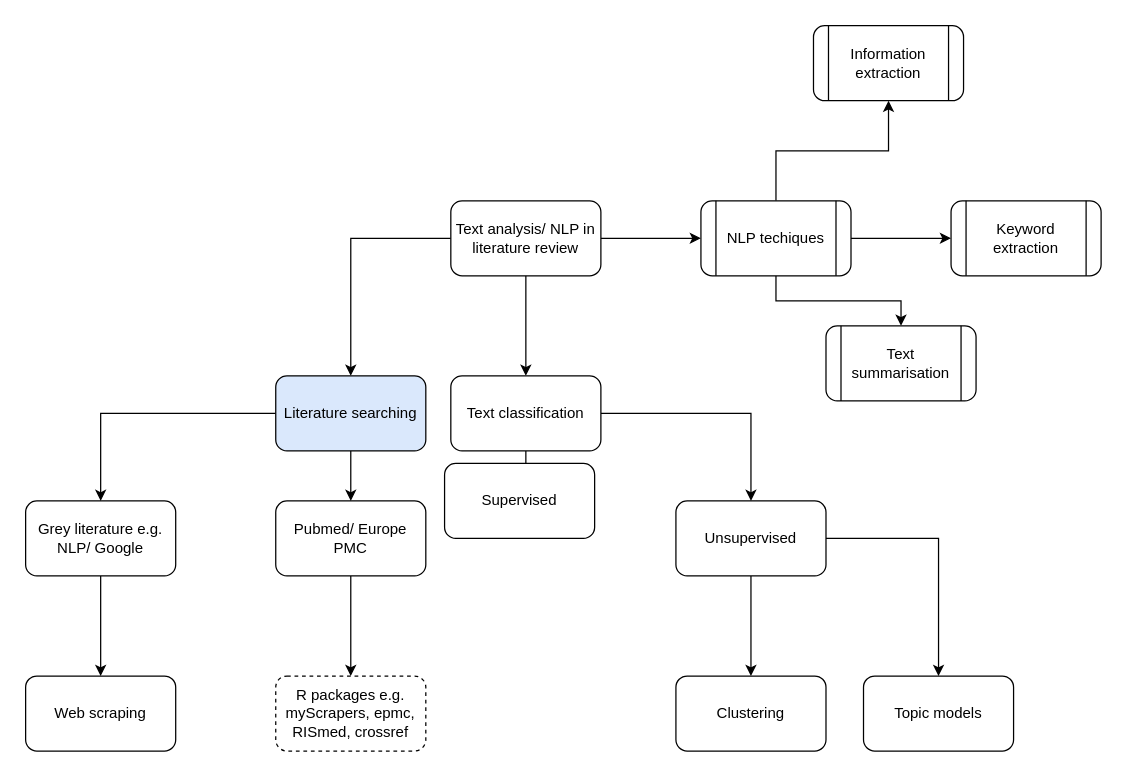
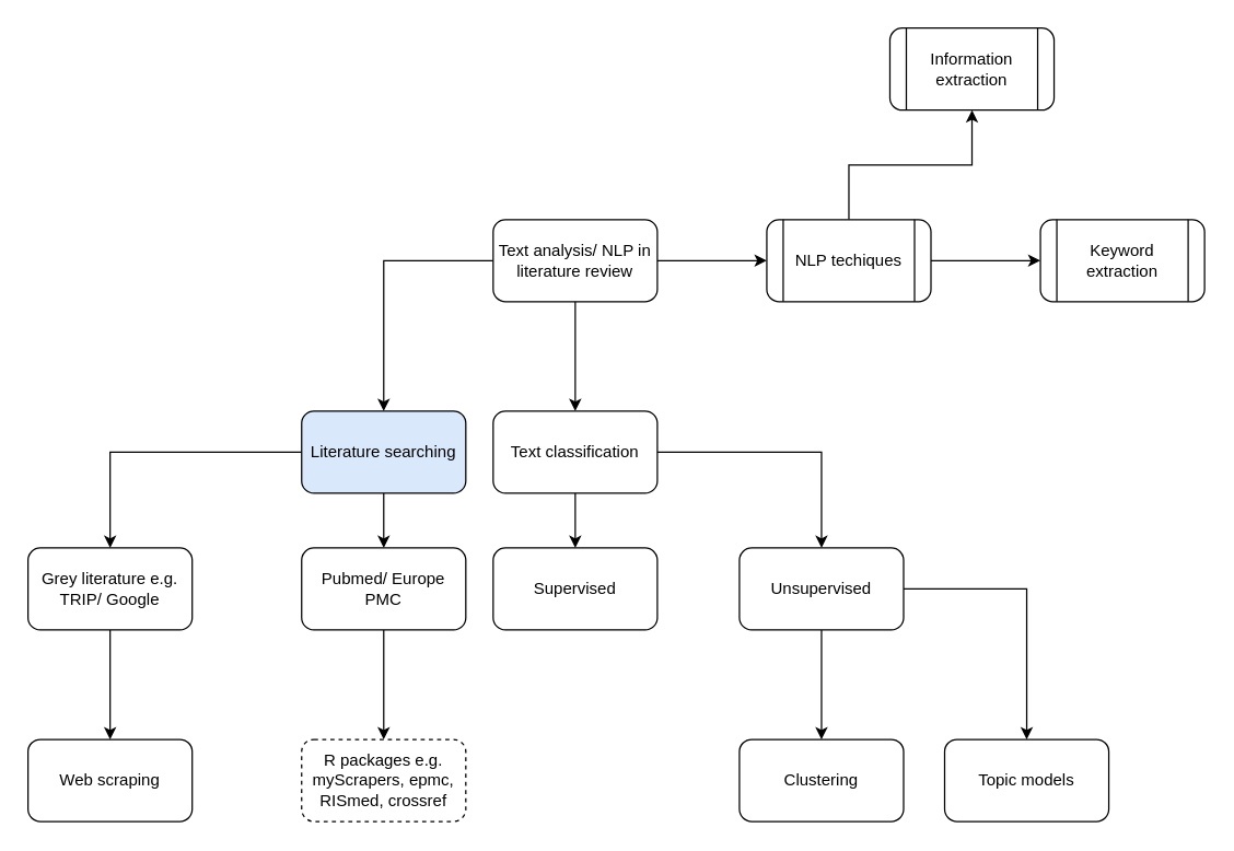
  <mxCell id="0" style=";html=1;" />
  <mxCell id="1" style=";html=1;" parent="0" />
  <mxCell id="2" value="" style="edgeStyle=orthogonalEdgeStyle;rounded=0;orthogonalLoop=1;jettySize=auto;html=1;" edge="1" parent="1" source="5" target="8"><mxGeometry relative="1" as="geometry" /></mxCell>
  <mxCell id="3" value="" style="edgeStyle=orthogonalEdgeStyle;rounded=0;orthogonalLoop=1;jettySize=auto;html=1;" edge="1" parent="1" source="5" target="17"><mxGeometry relative="1" as="geometry" /></mxCell>
  <mxCell id="4" value="" style="edgeStyle=orthogonalEdgeStyle;rounded=0;orthogonalLoop=1;jettySize=auto;html=1;" edge="1" parent="1" source="5" target="27"><mxGeometry relative="1" as="geometry" /></mxCell>
  <mxCell id="5" value="Text analysis/ NLP in literature review" style="rounded=1;whiteSpace=wrap;html=1;" vertex="1" parent="1"><mxGeometry x="360" y="160" width="120" height="60" as="geometry" /></mxCell>
  <mxCell id="6" value="" style="edgeStyle=orthogonalEdgeStyle;rounded=0;orthogonalLoop=1;jettySize=auto;html=1;" edge="1" parent="1" source="8" target="10"><mxGeometry relative="1" as="geometry" /></mxCell>
  <mxCell id="7" value="" style="edgeStyle=orthogonalEdgeStyle;rounded=0;orthogonalLoop=1;jettySize=auto;html=1;" edge="1" parent="1" source="8" target="12"><mxGeometry relative="1" as="geometry" /></mxCell>
  <mxCell id="8" value="Literature searching" style="rounded=1;whiteSpace=wrap;html=1;fillColor=#dae8fc;" vertex="1" parent="1"><mxGeometry x="220" y="300" width="120" height="60" as="geometry" /></mxCell>
  <mxCell id="9" value="" style="edgeStyle=orthogonalEdgeStyle;rounded=0;orthogonalLoop=1;jettySize=auto;html=1;" edge="1" parent="1" source="10" target="14"><mxGeometry relative="1" as="geometry" /></mxCell>
  <mxCell id="10" value="Pubmed/ Europe PMC" style="rounded=1;whiteSpace=wrap;html=1;" vertex="1" parent="1"><mxGeometry x="220" y="400" width="120" height="60" as="geometry" /></mxCell>
  <mxCell id="11" value="" style="edgeStyle=orthogonalEdgeStyle;rounded=0;orthogonalLoop=1;jettySize=auto;html=1;" edge="1" parent="1" source="12" target="13"><mxGeometry relative="1" as="geometry" /></mxCell>
- <mxCell id="12" value="Grey literature e.g.&lt;br&gt;NLP/ Google" style="rounded=1;whiteSpace=wrap;html=1;" vertex="1" parent="1"><mxGeometry x="20" y="400" width="120" height="60" as="geometry" /></mxCell>
+ <mxCell id="12" value="Grey literature e.g.&lt;br&gt;TRIP/ Google" style="rounded=1;whiteSpace=wrap;html=1;" vertex="1" parent="1"><mxGeometry x="20" y="400" width="120" height="60" as="geometry" /></mxCell>
  <mxCell id="13" value="Web scraping" style="rounded=1;whiteSpace=wrap;html=1;glass=0;" vertex="1" parent="1"><mxGeometry x="20" y="540" width="120" height="60" as="geometry" /></mxCell>
  <mxCell id="14" value="R packages e.g. myScrapers, epmc, RISmed, crossref" style="rounded=1;whiteSpace=wrap;html=1;dashed=1;" vertex="1" parent="1"><mxGeometry x="220" y="540" width="120" height="60" as="geometry" /></mxCell>
  <mxCell id="15" value="" style="edgeStyle=orthogonalEdgeStyle;rounded=0;orthogonalLoop=1;jettySize=auto;html=1;" edge="1" parent="1" source="17" target="18"><mxGeometry relative="1" as="geometry" /></mxCell>
  <mxCell id="16" value="" style="edgeStyle=orthogonalEdgeStyle;rounded=0;orthogonalLoop=1;jettySize=auto;html=1;" edge="1" parent="1" source="17" target="21"><mxGeometry relative="1" as="geometry" /></mxCell>
  <mxCell id="17" value="Text classification" style="rounded=1;whiteSpace=wrap;html=1;" vertex="1" parent="1"><mxGeometry x="360" y="300" width="120" height="60" as="geometry" /></mxCell>
- <mxCell id="18" value="Supervised" style="rounded=1;whiteSpace=wrap;html=1;" vertex="1" parent="1"><mxGeometry x="355" y="370" width="120" height="60" as="geometry" /></mxCell>
+ <mxCell id="18" value="Supervised" style="rounded=1;whiteSpace=wrap;html=1;" vertex="1" parent="1"><mxGeometry x="360" y="400" width="120" height="60" as="geometry" /></mxCell>
  <mxCell id="19" value="" style="edgeStyle=orthogonalEdgeStyle;rounded=0;orthogonalLoop=1;jettySize=auto;html=1;" edge="1" parent="1" source="21" target="22"><mxGeometry relative="1" as="geometry" /></mxCell>
  <mxCell id="20" value="" style="edgeStyle=orthogonalEdgeStyle;rounded=0;orthogonalLoop=1;jettySize=auto;html=1;" edge="1" parent="1" source="21" target="23"><mxGeometry relative="1" as="geometry" /></mxCell>
  <mxCell id="21" value="Unsupervised" style="rounded=1;whiteSpace=wrap;html=1;" vertex="1" parent="1"><mxGeometry x="540" y="400" width="120" height="60" as="geometry" /></mxCell>
  <mxCell id="22" value="Topic models" style="rounded=1;whiteSpace=wrap;html=1;" vertex="1" parent="1"><mxGeometry x="690" y="540" width="120" height="60" as="geometry" /></mxCell>
  <mxCell id="23" value="Clustering" style="rounded=1;whiteSpace=wrap;html=1;" vertex="1" parent="1"><mxGeometry x="540" y="540" width="120" height="60" as="geometry" /></mxCell>
- <mxCell id="24" value="" style="edgeStyle=orthogonalEdgeStyle;rounded=0;orthogonalLoop=1;jettySize=auto;html=1;" edge="1" parent="1" source="27" target="28"><mxGeometry relative="1" as="geometry" /></mxCell>
  <mxCell id="25" value="" style="edgeStyle=orthogonalEdgeStyle;rounded=0;orthogonalLoop=1;jettySize=auto;html=1;" edge="1" parent="1" source="27" target="29"><mxGeometry relative="1" as="geometry" /></mxCell>
  <mxCell id="26" value="" style="edgeStyle=orthogonalEdgeStyle;rounded=0;orthogonalLoop=1;jettySize=auto;html=1;" edge="1" parent="1" source="27" target="30"><mxGeometry relative="1" as="geometry" /></mxCell>
  <mxCell id="27" value="NLP techiques" style="shape=process;whiteSpace=wrap;html=1;backgroundOutline=1;rounded=1;" vertex="1" parent="1"><mxGeometry x="560" y="160" width="120" height="60" as="geometry" /></mxCell>
- <mxCell id="28" value="Text summarisation" style="shape=process;whiteSpace=wrap;html=1;backgroundOutline=1;rounded=1;" vertex="1" parent="1"><mxGeometry x="660" y="260" width="120" height="60" as="geometry" /></mxCell>
  <mxCell id="29" value="Keyword extraction" style="shape=process;whiteSpace=wrap;html=1;backgroundOutline=1;rounded=1;" vertex="1" parent="1"><mxGeometry x="760" y="160" width="120" height="60" as="geometry" /></mxCell>
  <mxCell id="30" value="Information extraction" style="shape=process;whiteSpace=wrap;html=1;backgroundOutline=1;rounded=1;" vertex="1" parent="1"><mxGeometry x="650" y="20" width="120" height="60" as="geometry" /></mxCell>
